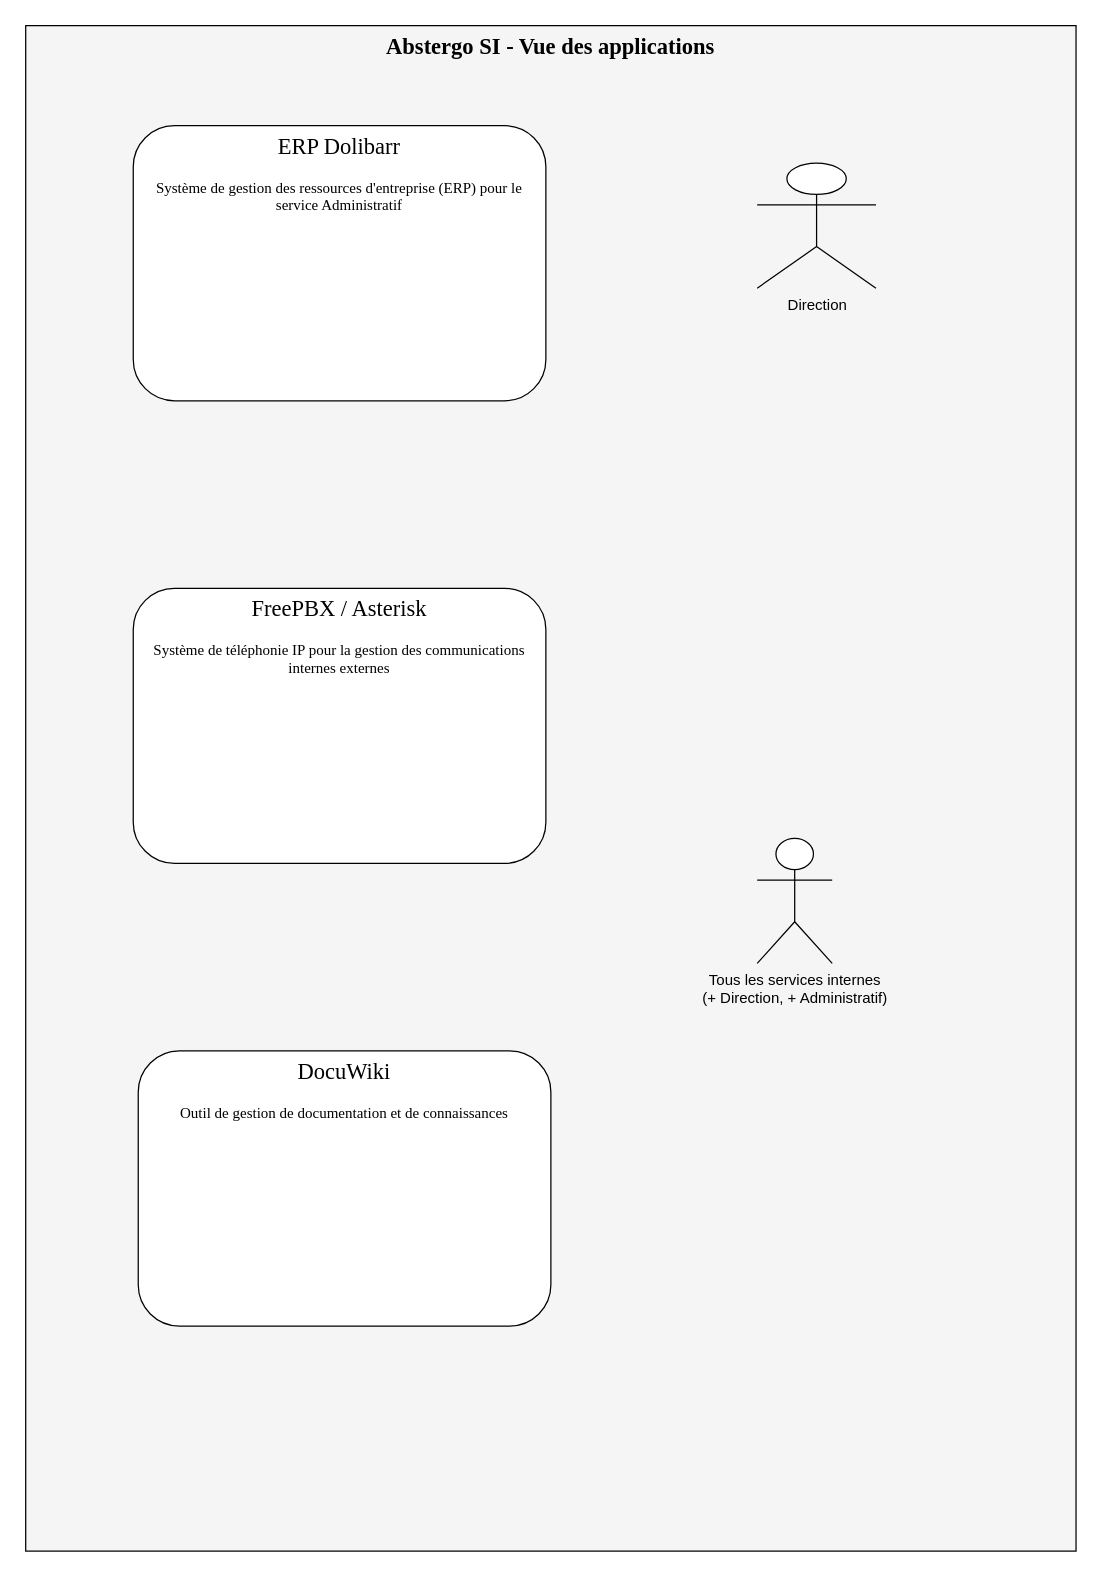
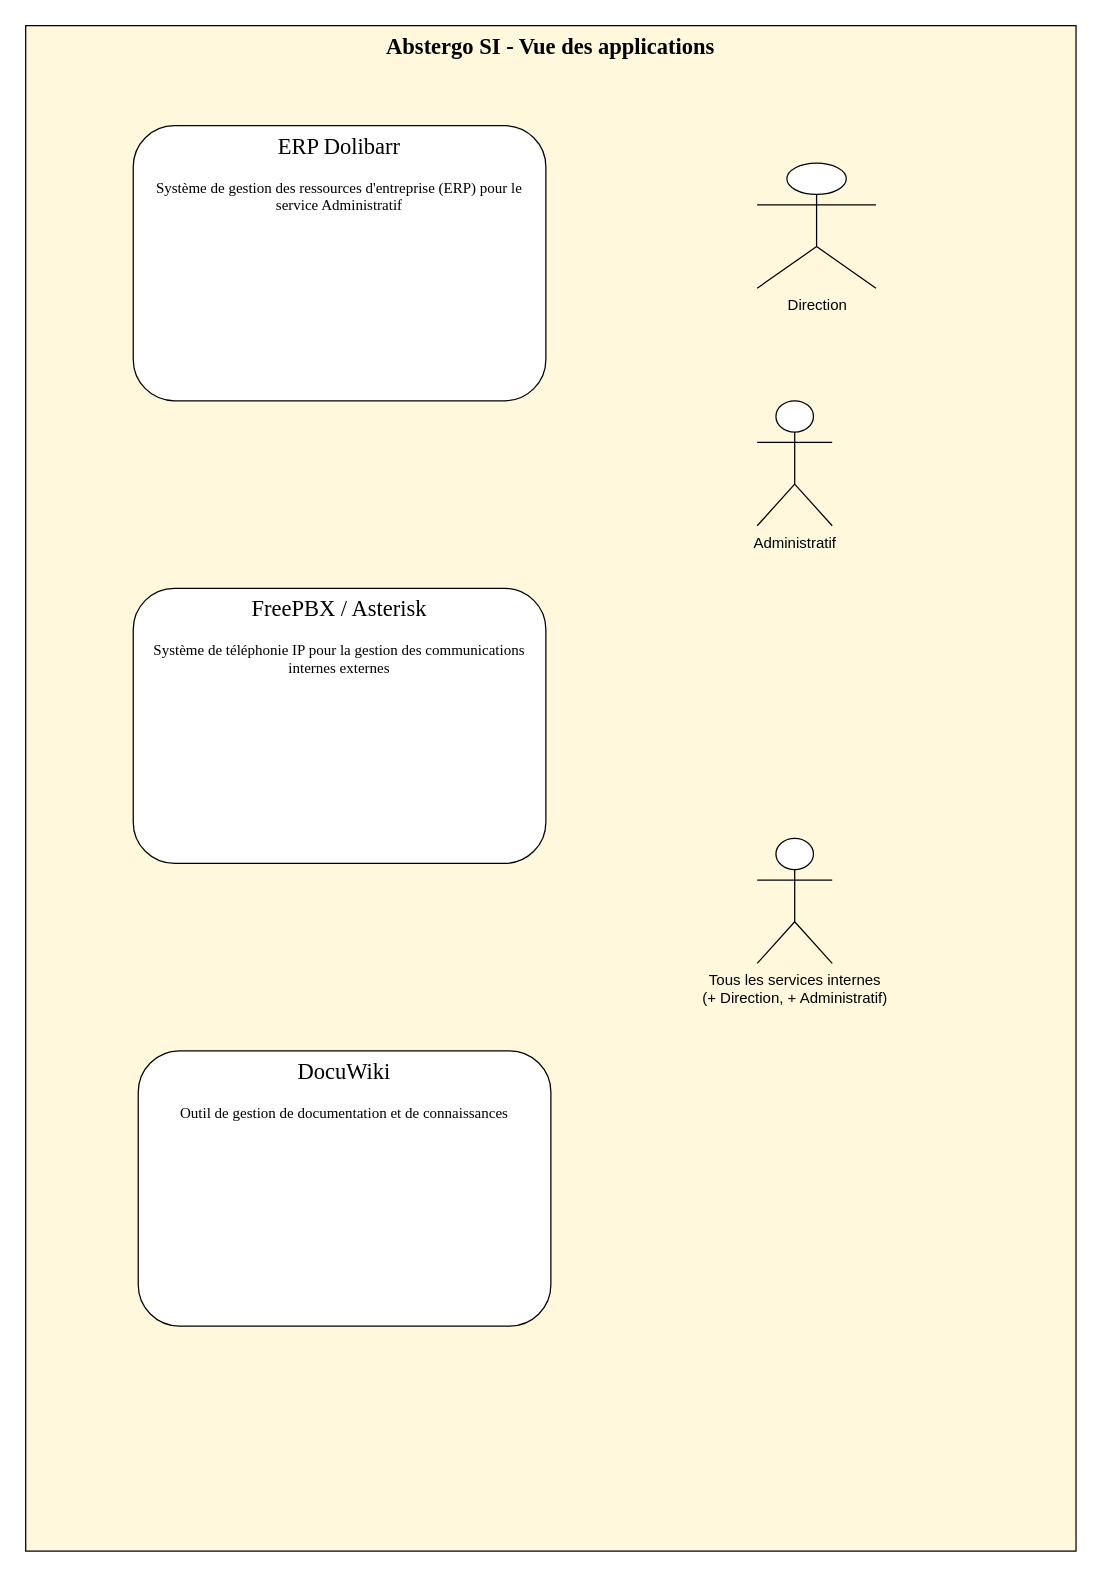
  <mxCell id="0" />
  <mxCell id="1" parent="0" />
- <mxCell id="2" value="&lt;font style=&quot;font-size: 18px;&quot; face=&quot;Verdana&quot;&gt;&lt;b&gt;Abstergo SI - Vue des applications&lt;/b&gt;&lt;/font&gt;" style="rounded=0;whiteSpace=wrap;html=1;fillColor=#f5f5f5;horizontal=1;verticalAlign=top;" parent="1" vertex="1"><mxGeometry x="20" y="20" width="840" height="1220" as="geometry" /></mxCell>
+ <mxCell id="2" value="&lt;font style=&quot;font-size: 18px;&quot; face=&quot;Verdana&quot;&gt;&lt;b&gt;Abstergo SI - Vue des applications&lt;/b&gt;&lt;/font&gt;" style="rounded=0;whiteSpace=wrap;html=1;fillColor=#FFF8DC;horizontal=1;verticalAlign=top;" parent="1" vertex="1"><mxGeometry x="20" y="20" width="840" height="1220" as="geometry" /></mxCell>
  <mxCell id="3" value="&lt;font face=&quot;Verdana&quot; style=&quot;font-size: 18px;&quot;&gt;ERP Dolibarr&lt;/font&gt;&lt;font face=&quot;JBXjPwZdBuk-AYezXWt-&quot;&gt;&lt;br&gt;&lt;br&gt;&lt;/font&gt;&lt;font face=&quot;Verdana&quot;&gt;Système de gestion des ressources d'entreprise (ERP) pour le service Administratif&lt;/font&gt;" style="rounded=1;whiteSpace=wrap;html=1;verticalAlign=top;" parent="1" vertex="1"><mxGeometry x="106" y="100" width="330" height="220" as="geometry" /></mxCell>
  <mxCell id="4" value="&lt;font face=&quot;Verdana&quot; style=&quot;font-size: 18px;&quot;&gt;FreePBX / Asterisk&lt;/font&gt;&lt;font face=&quot;d_6pIcg0GFBlBicc_6x3&quot;&gt;&lt;br&gt;&lt;br&gt;&lt;/font&gt;&lt;font face=&quot;Verdana&quot;&gt;Système de téléphonie IP pour la gestion des communications internes externes&lt;/font&gt;" style="rounded=1;whiteSpace=wrap;html=1;verticalAlign=top;" parent="1" vertex="1"><mxGeometry x="106" y="470" width="330" height="220" as="geometry" /></mxCell>
  <mxCell id="5" value="&lt;font style=&quot;font-size: 18px;&quot; face=&quot;Verdana&quot;&gt;DocuWiki&lt;/font&gt;&lt;br&gt;&lt;br&gt;&lt;font face=&quot;Verdana&quot;&gt;Outil de gestion de documentation et de connaissances&lt;/font&gt;" style="rounded=1;whiteSpace=wrap;html=1;verticalAlign=top;" parent="1" vertex="1"><mxGeometry x="110" y="840" width="330" height="220" as="geometry" /></mxCell>
  <mxCell id="6" value="Direction" style="shape=umlActor;verticalLabelPosition=bottom;verticalAlign=top;html=1;outlineConnect=0;" vertex="1" parent="1"><mxGeometry x="605" y="130" width="95" height="100" as="geometry" /></mxCell>
+ <mxCell id="7" value="Administratif" style="shape=umlActor;verticalLabelPosition=bottom;verticalAlign=top;html=1;outlineConnect=0;" vertex="1" parent="1"><mxGeometry x="605" y="320" width="60" height="100" as="geometry" /></mxCell>
  <mxCell id="8" value="Tous les services internes&lt;br&gt;(+ Direction, + Administratif)" style="shape=umlActor;verticalLabelPosition=bottom;verticalAlign=top;html=1;outlineConnect=0;" vertex="1" parent="1"><mxGeometry x="605" y="670" width="60" height="100" as="geometry" /></mxCell>
